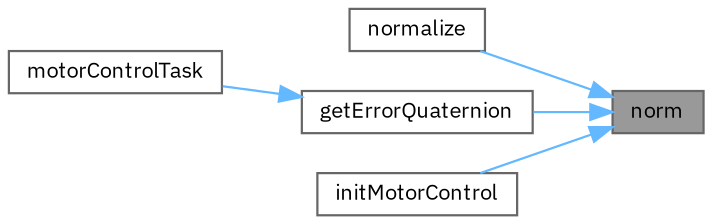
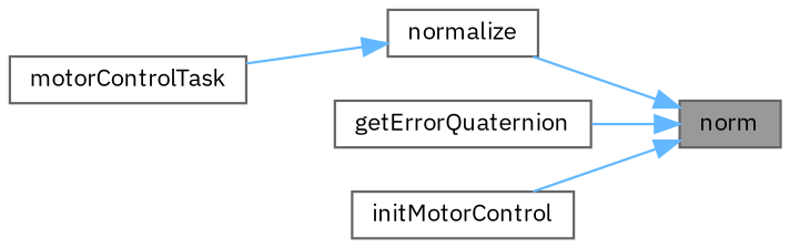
  digraph {
    fontname="IBM Plex Sans"
    rankdir=RL
    node [color=grey40 fillcolor=white fontname="IBM Plex Sans" fontsize=10 shape=box style=filled]
    edge [color=steelblue1 dir=back fontname="IBM Plex Sans" fontsize=10 labelfontname=Helvetica labelfontsize=10 style=solid]
    n1 [color=gray40 fillcolor=grey60 fontcolor=black height=0.2 label=norm width=0.4]
    n2 [height=0.2 label=normalize width=0.4]
    n3 [height=0.2 label=getErrorQuaternion width=0.4]
    n4 [height=0.2 label=initMotorControl width=0.4]
    n5 [height=0.2 label=motorControlTask width=0.4]
    n1 -> n2
    n1 -> n3
    n1 -> n4
-   n3 -> n5
+   n2 -> n5
  }
